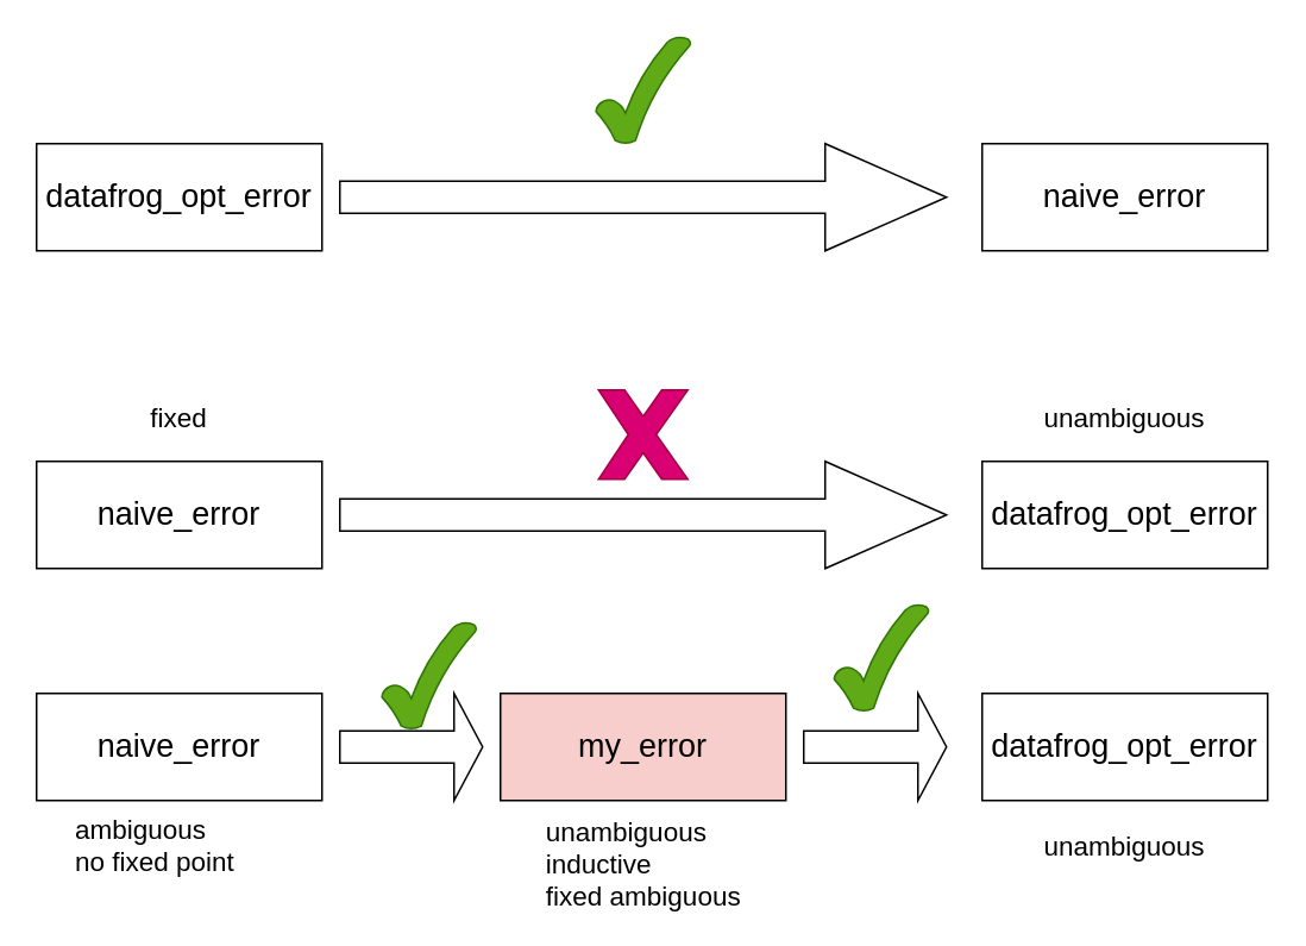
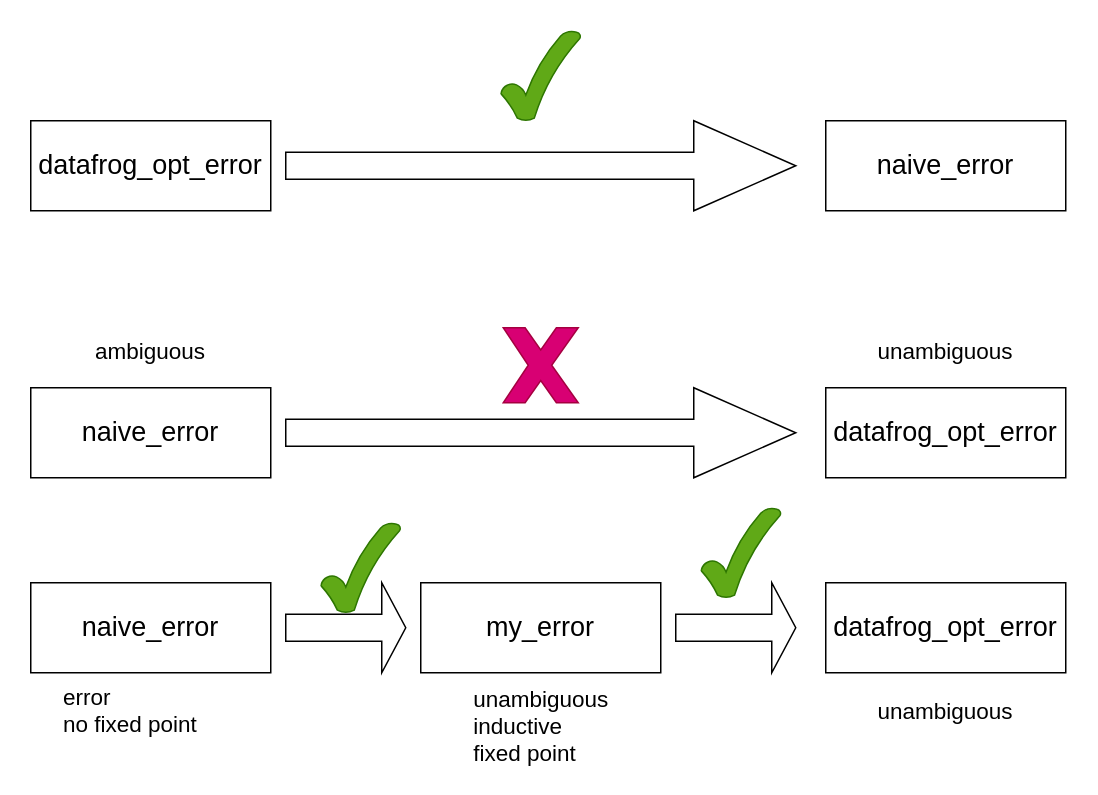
  <mxCell id="0" />
  <mxCell id="1" parent="0" />
  <mxCell id="2" value="naive_error" style="rounded=0;whiteSpace=wrap;html=1;fontSize=18;" parent="1" vertex="1"><mxGeometry x="20" y="258" width="160" height="60" as="geometry" /></mxCell>
  <mxCell id="3" value="datafrog_opt_error" style="rounded=0;whiteSpace=wrap;html=1;fontSize=18;" parent="1" vertex="1"><mxGeometry x="550" y="258" width="160" height="60" as="geometry" /></mxCell>
  <mxCell id="4" value="" style="verticalLabelPosition=bottom;verticalAlign=top;html=1;shape=mxgraph.basic.x;fontSize=17;fillColor=#d80073;strokeColor=#A50040;fontColor=#ffffff;" parent="1" vertex="1"><mxGeometry x="335" y="218" width="50" height="50" as="geometry" /></mxCell>
  <mxCell id="5" value="naive_error" style="rounded=0;whiteSpace=wrap;html=1;fontSize=18;" parent="1" vertex="1"><mxGeometry x="20" y="388" width="160" height="60" as="geometry" /></mxCell>
  <mxCell id="6" value="datafrog_opt_error" style="rounded=0;whiteSpace=wrap;html=1;fontSize=18;" parent="1" vertex="1"><mxGeometry x="550" y="388" width="160" height="60" as="geometry" /></mxCell>
  <mxCell id="7" value="" style="shape=singleArrow;whiteSpace=wrap;html=1;fontSize=17;" parent="1" vertex="1"><mxGeometry x="190" y="388" width="80" height="60" as="geometry" /></mxCell>
  <mxCell id="8" value="" style="shape=singleArrow;whiteSpace=wrap;html=1;fontSize=17;" parent="1" vertex="1"><mxGeometry x="190" y="258" width="340" height="60" as="geometry" /></mxCell>
- <mxCell id="9" value="my_error" style="rounded=0;whiteSpace=wrap;html=1;fontSize=18;fillColor=#f8cecc;" parent="1" vertex="1"><mxGeometry x="280" y="388" width="160" height="60" as="geometry" /></mxCell>
+ <mxCell id="9" value="my_error" style="rounded=0;whiteSpace=wrap;html=1;fontSize=18;" parent="1" vertex="1"><mxGeometry x="280" y="388" width="160" height="60" as="geometry" /></mxCell>
  <mxCell id="10" value="" style="shape=singleArrow;whiteSpace=wrap;html=1;fontSize=17;" parent="1" vertex="1"><mxGeometry x="450" y="388" width="80" height="60" as="geometry" /></mxCell>
  <mxCell id="11" value="" style="verticalLabelPosition=bottom;verticalAlign=top;html=1;shape=mxgraph.basic.tick;fontSize=17;fillColor=#60a917;strokeColor=#2D7600;fontColor=#ffffff;" parent="1" vertex="1"><mxGeometry x="333.5" y="20" width="53" height="60" as="geometry" /></mxCell>
  <mxCell id="12" value="" style="verticalLabelPosition=bottom;verticalAlign=top;html=1;shape=mxgraph.basic.tick;fontSize=17;fillColor=#60a917;strokeColor=#2D7600;fontColor=#ffffff;" parent="1" vertex="1"><mxGeometry x="467" y="338" width="53" height="60" as="geometry" /></mxCell>
  <mxCell id="13" value="datafrog_opt_error" style="rounded=0;whiteSpace=wrap;html=1;fontSize=18;" parent="1" vertex="1"><mxGeometry x="20" y="80" width="160" height="60" as="geometry" /></mxCell>
  <mxCell id="14" value="naive_error" style="rounded=0;whiteSpace=wrap;html=1;fontSize=18;" parent="1" vertex="1"><mxGeometry x="550" y="80" width="160" height="60" as="geometry" /></mxCell>
  <mxCell id="15" value="" style="shape=singleArrow;whiteSpace=wrap;html=1;fontSize=17;" parent="1" vertex="1"><mxGeometry x="190" y="80" width="340" height="60" as="geometry" /></mxCell>
  <mxCell id="16" value="" style="verticalLabelPosition=bottom;verticalAlign=top;html=1;shape=mxgraph.basic.tick;fontSize=17;fillColor=#60a917;strokeColor=#2D7600;fontColor=#ffffff;" parent="1" vertex="1"><mxGeometry x="213.5" y="348" width="53" height="60" as="geometry" /></mxCell>
- <mxCell id="17" value="fixed" style="text;html=1;strokeColor=none;fillColor=none;align=center;verticalAlign=middle;whiteSpace=wrap;rounded=0;fontSize=15;" parent="1" vertex="1"><mxGeometry x="60" y="218" width="80" height="30" as="geometry" /></mxCell>
+ <mxCell id="17" value="ambiguous" style="text;html=1;strokeColor=none;fillColor=none;align=center;verticalAlign=middle;whiteSpace=wrap;rounded=0;fontSize=15;" parent="1" vertex="1"><mxGeometry x="60" y="218" width="80" height="30" as="geometry" /></mxCell>
  <mxCell id="18" value="unambiguous" style="text;html=1;strokeColor=none;fillColor=none;align=center;verticalAlign=middle;whiteSpace=wrap;rounded=0;fontSize=15;" parent="1" vertex="1"><mxGeometry x="575" y="218" width="110" height="30" as="geometry" /></mxCell>
  <mxCell id="19" value="unambiguous" style="text;html=1;strokeColor=none;fillColor=none;align=center;verticalAlign=middle;whiteSpace=wrap;rounded=0;fontSize=15;" parent="1" vertex="1"><mxGeometry x="575" y="458" width="110" height="30" as="geometry" /></mxCell>
- <mxCell id="20" value="&lt;div style=&quot;text-align: left; font-size: 15px;&quot;&gt;&lt;span style=&quot;font-size: 15px;&quot;&gt;unambiguous&lt;/span&gt;&lt;/div&gt;&lt;div style=&quot;text-align: left; font-size: 15px;&quot;&gt;&lt;span style=&quot;font-size: 15px;&quot;&gt;inductive&lt;/span&gt;&lt;/div&gt;&lt;div style=&quot;text-align: left; font-size: 15px;&quot;&gt;&lt;span style=&quot;font-size: 15px;&quot;&gt;fixed ambiguous&lt;/span&gt;&lt;/div&gt;" style="text;html=1;strokeColor=none;fillColor=none;align=center;verticalAlign=middle;whiteSpace=wrap;rounded=0;fontSize=15;" parent="1" vertex="1"><mxGeometry x="292.5" y="458" width="135" height="50" as="geometry" /></mxCell>
- <mxCell id="21" value="ambiguous&lt;br style=&quot;font-size: 15px;&quot;&gt;no fixed point" style="text;html=1;strokeColor=none;fillColor=none;align=left;verticalAlign=middle;whiteSpace=wrap;rounded=0;fontSize=15;" parent="1" vertex="1"><mxGeometry x="40" y="458" width="120" height="30" as="geometry" /></mxCell>
+ <mxCell id="20" value="&lt;div style=&quot;text-align: left; font-size: 15px;&quot;&gt;&lt;span style=&quot;font-size: 15px;&quot;&gt;unambiguous&lt;/span&gt;&lt;/div&gt;&lt;div style=&quot;text-align: left; font-size: 15px;&quot;&gt;&lt;span style=&quot;font-size: 15px;&quot;&gt;inductive&lt;/span&gt;&lt;/div&gt;&lt;div style=&quot;text-align: left; font-size: 15px;&quot;&gt;&lt;span style=&quot;font-size: 15px;&quot;&gt;fixed point&lt;/span&gt;&lt;/div&gt;" style="text;html=1;strokeColor=none;fillColor=none;align=center;verticalAlign=middle;whiteSpace=wrap;rounded=0;fontSize=15;" parent="1" vertex="1"><mxGeometry x="292.5" y="458" width="135" height="50" as="geometry" /></mxCell>
+ <mxCell id="21" value="error&lt;br style=&quot;font-size: 15px;&quot;&gt;no fixed point" style="text;html=1;strokeColor=none;fillColor=none;align=left;verticalAlign=middle;whiteSpace=wrap;rounded=0;fontSize=15;" parent="1" vertex="1"><mxGeometry x="40" y="458" width="120" height="30" as="geometry" /></mxCell>
